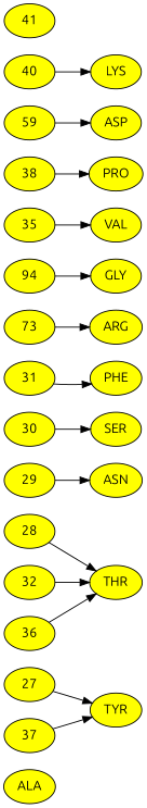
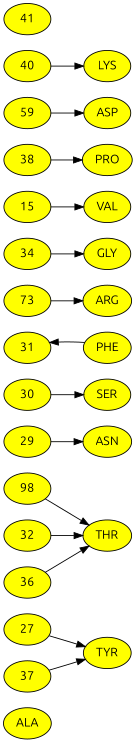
  digraph {
    fontname=Ubuntu
    rankdir=LR
    node [fillcolor=yellow fontname=Ubuntu style=filled]
    edge [fontname=Ubuntu]
    ALA
    27
    TYR
-   28
+   28 [label=98]
    THR
    29
    ASN
    30
    SER
    31
    PHE
    32
    n13 [label=73]
    ARG
-   34 [label=94]
+   34
    GLY
-   35
+   35 [label=15]
    VAL
    36
    37
    38
    PRO
    n23 [label=59]
    ASP
    40
    LYS
    41
    27 -> TYR
    28 -> THR
    29 -> ASN
    30 -> SER
-   31 -> PHE
+   PHE -> 31
    32 -> THR
    n13 -> ARG
    34 -> GLY
    35 -> VAL
    36 -> THR
    37 -> TYR
    38 -> PRO
    n23 -> ASP
    40 -> LYS
  }
